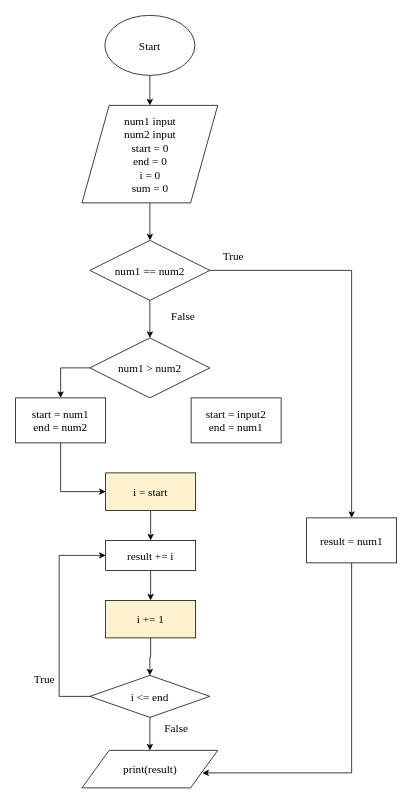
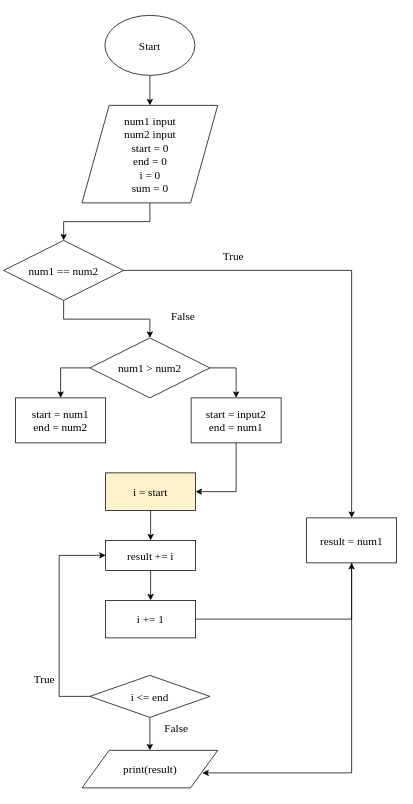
  <mxCell id="0" />
  <mxCell id="1" parent="0" />
  <mxCell id="2" style="edgeStyle=orthogonalEdgeStyle;rounded=0;orthogonalLoop=1;jettySize=auto;html=1;fontFamily=Tahoma;fontSize=15;" edge="1" parent="1" source="3" target="5"><mxGeometry relative="1" as="geometry" /></mxCell>
  <mxCell id="3" value="Start" style="ellipse;whiteSpace=wrap;html=1;fontFamily=Tahoma;fontSize=15;" vertex="1" parent="1"><mxGeometry x="139" y="20" width="120" height="80" as="geometry" /></mxCell>
  <mxCell id="4" style="edgeStyle=orthogonalEdgeStyle;rounded=0;orthogonalLoop=1;jettySize=auto;html=1;fontFamily=Tahoma;fontSize=15;" edge="1" parent="1" source="5" target="20"><mxGeometry relative="1" as="geometry" /></mxCell>
  <mxCell id="5" value="num1 input&lt;br&gt;num2 input&lt;br&gt;start = 0&lt;br&gt;end = 0&lt;br&gt;i = 0&lt;br&gt;sum = 0" style="shape=parallelogram;perimeter=parallelogramPerimeter;whiteSpace=wrap;html=1;fontFamily=Tahoma;fontSize=15;" vertex="1" parent="1"><mxGeometry x="108.5" y="140" width="181" height="130" as="geometry" /></mxCell>
+ <mxCell id="6" value="" style="edgeStyle=orthogonalEdgeStyle;rounded=0;orthogonalLoop=1;jettySize=auto;html=1;fontFamily=Tahoma;fontSize=15;exitX=1;exitY=0.5;exitDx=0;exitDy=0;" edge="1" parent="1" source="8" target="12"><mxGeometry relative="1" as="geometry"><mxPoint x="359" y="490" as="targetPoint" /></mxGeometry></mxCell>
  <mxCell id="7" style="edgeStyle=orthogonalEdgeStyle;rounded=0;orthogonalLoop=1;jettySize=auto;html=1;fontFamily=Tahoma;fontSize=15;exitX=0;exitY=0.5;exitDx=0;exitDy=0;" edge="1" parent="1" source="8" target="10"><mxGeometry relative="1" as="geometry" /></mxCell>
  <mxCell id="8" value="num1 &amp;gt; num2" style="rhombus;whiteSpace=wrap;html=1;fontFamily=Tahoma;fontSize=15;" vertex="1" parent="1"><mxGeometry x="119" y="450" width="160" height="80" as="geometry" /></mxCell>
- <mxCell id="9" style="edgeStyle=orthogonalEdgeStyle;rounded=0;orthogonalLoop=1;jettySize=auto;html=1;entryX=0;entryY=0.5;entryDx=0;entryDy=0;fontFamily=Tahoma;fontSize=15;" edge="1" parent="1" source="10" target="14"><mxGeometry relative="1" as="geometry" /></mxCell>
  <mxCell id="10" value="start = num1&lt;br&gt;end = num2" style="rounded=0;whiteSpace=wrap;html=1;fontFamily=Tahoma;fontSize=15;" vertex="1" parent="1"><mxGeometry x="20" y="530" width="120" height="60" as="geometry" /></mxCell>
+ <mxCell id="11" style="edgeStyle=orthogonalEdgeStyle;rounded=0;orthogonalLoop=1;jettySize=auto;html=1;entryX=1;entryY=0.5;entryDx=0;entryDy=0;fontFamily=Tahoma;fontSize=15;" edge="1" parent="1" source="12" target="14"><mxGeometry relative="1" as="geometry"><Array as="points"><mxPoint x="314" y="655" /></Array></mxGeometry></mxCell>
  <mxCell id="12" value="start = input2&lt;br&gt;end = num1" style="rounded=0;whiteSpace=wrap;html=1;fontFamily=Tahoma;fontSize=15;" vertex="1" parent="1"><mxGeometry x="254" y="530" width="120" height="60" as="geometry" /></mxCell>
  <mxCell id="13" style="edgeStyle=orthogonalEdgeStyle;rounded=0;orthogonalLoop=1;jettySize=auto;html=1;fontFamily=Tahoma;fontSize=15;" edge="1" parent="1" source="14" target="26"><mxGeometry relative="1" as="geometry" /></mxCell>
  <mxCell id="14" value="i = start" style="rounded=0;whiteSpace=wrap;html=1;fontFamily=Tahoma;fontSize=15;fillColor=#fff2cc;" vertex="1" parent="1"><mxGeometry x="140" y="630" width="120" height="50" as="geometry" /></mxCell>
  <mxCell id="15" style="edgeStyle=orthogonalEdgeStyle;rounded=0;orthogonalLoop=1;jettySize=auto;html=1;fontFamily=Tahoma;fontSize=15;" edge="1" parent="1" source="17" target="21"><mxGeometry relative="1" as="geometry"><mxPoint x="200" y="950" as="targetPoint" /></mxGeometry></mxCell>
  <mxCell id="16" style="edgeStyle=orthogonalEdgeStyle;rounded=0;orthogonalLoop=1;jettySize=auto;html=1;entryX=0;entryY=0.5;entryDx=0;entryDy=0;fontFamily=Tahoma;fontSize=15;exitX=0;exitY=0.5;exitDx=0;exitDy=0;" edge="1" parent="1" source="17" target="26"><mxGeometry relative="1" as="geometry"><Array as="points"><mxPoint x="78" y="928" /><mxPoint x="78" y="740" /></Array></mxGeometry></mxCell>
  <mxCell id="17" value="i &amp;lt;= end" style="rhombus;whiteSpace=wrap;html=1;fontFamily=Tahoma;fontSize=15;" vertex="1" parent="1"><mxGeometry x="119" y="900" width="160" height="56" as="geometry" /></mxCell>
  <mxCell id="18" style="edgeStyle=orthogonalEdgeStyle;rounded=0;orthogonalLoop=1;jettySize=auto;html=1;fontFamily=Tahoma;fontSize=15;" edge="1" parent="1" source="20" target="24"><mxGeometry relative="1" as="geometry" /></mxCell>
  <mxCell id="19" style="edgeStyle=orthogonalEdgeStyle;rounded=0;orthogonalLoop=1;jettySize=auto;html=1;entryX=0.5;entryY=0;entryDx=0;entryDy=0;fontFamily=Tahoma;fontSize=15;" edge="1" parent="1" source="20" target="8"><mxGeometry relative="1" as="geometry" /></mxCell>
- <mxCell id="20" value="num1 == num2" style="rhombus;whiteSpace=wrap;html=1;fontFamily=Tahoma;fontSize=15;" vertex="1" parent="1"><mxGeometry x="119" y="320" width="160" height="80" as="geometry" /></mxCell>
+ <mxCell id="20" value="num1 == num2" style="rhombus;whiteSpace=wrap;html=1;fontFamily=Tahoma;fontSize=15;" vertex="1" parent="1"><mxGeometry x="4" y="320" width="160" height="80" as="geometry" /></mxCell>
  <mxCell id="21" value="print(result)" style="shape=parallelogram;perimeter=parallelogramPerimeter;whiteSpace=wrap;html=1;fontFamily=Tahoma;fontSize=15;" vertex="1" parent="1"><mxGeometry x="108.5" y="1000" width="181" height="50" as="geometry" /></mxCell>
  <mxCell id="22" value="True" style="text;html=1;align=center;verticalAlign=middle;resizable=0;points=[];autosize=1;fontSize=15;fontFamily=Tahoma;" vertex="1" parent="1"><mxGeometry x="289.5" y="330" width="40" height="20" as="geometry" /></mxCell>
  <mxCell id="23" style="edgeStyle=orthogonalEdgeStyle;rounded=0;orthogonalLoop=1;jettySize=auto;html=1;fontFamily=Tahoma;fontSize=15;" edge="1" parent="1"><mxGeometry relative="1" as="geometry"><mxPoint x="468" y="740" as="sourcePoint" /><mxPoint x="269" y="1030" as="targetPoint" /><Array as="points"><mxPoint x="468" y="1030" /></Array></mxGeometry></mxCell>
  <mxCell id="24" value="result = num1" style="rounded=0;whiteSpace=wrap;html=1;fontFamily=Tahoma;fontSize=15;" vertex="1" parent="1"><mxGeometry x="408" y="690" width="120" height="60" as="geometry" /></mxCell>
  <mxCell id="25" style="edgeStyle=orthogonalEdgeStyle;rounded=0;orthogonalLoop=1;jettySize=auto;html=1;fontFamily=Tahoma;fontSize=15;" edge="1" parent="1" source="26" target="28"><mxGeometry relative="1" as="geometry" /></mxCell>
  <mxCell id="26" value="result += i" style="rounded=0;whiteSpace=wrap;html=1;fontFamily=Tahoma;fontSize=15;" vertex="1" parent="1"><mxGeometry x="140" y="720" width="120" height="40" as="geometry" /></mxCell>
- <mxCell id="27" style="edgeStyle=orthogonalEdgeStyle;rounded=0;orthogonalLoop=1;jettySize=auto;html=1;entryX=0.5;entryY=0;entryDx=0;entryDy=0;fontFamily=Tahoma;fontSize=15;" edge="1" parent="1" source="28" target="17"><mxGeometry relative="1" as="geometry" /></mxCell>
- <mxCell id="28" value="i += 1" style="rounded=0;whiteSpace=wrap;html=1;fontFamily=Tahoma;fontSize=15;fillColor=#fff2cc;" vertex="1" parent="1"><mxGeometry x="140" y="800" width="120" height="50" as="geometry" /></mxCell>
+ <mxCell id="27" style="edgeStyle=orthogonalEdgeStyle;rounded=0;orthogonalLoop=1;jettySize=auto;html=1;fontFamily=Tahoma;fontSize=15;" edge="1" parent="1" source="28" target="24"><mxGeometry relative="1" as="geometry" /></mxCell>
+ <mxCell id="28" value="i += 1" style="rounded=0;whiteSpace=wrap;html=1;fontFamily=Tahoma;fontSize=15;" vertex="1" parent="1"><mxGeometry x="140" y="800" width="120" height="50" as="geometry" /></mxCell>
  <mxCell id="29" value="True" style="text;html=1;align=center;verticalAlign=middle;resizable=0;points=[];autosize=1;fontSize=15;fontFamily=Tahoma;" vertex="1" parent="1"><mxGeometry x="38" y="894" width="40" height="20" as="geometry" /></mxCell>
  <mxCell id="30" value="False" style="text;html=1;align=center;verticalAlign=middle;resizable=0;points=[];autosize=1;fontSize=15;fontFamily=Tahoma;" vertex="1" parent="1"><mxGeometry x="209" y="960" width="50" height="20" as="geometry" /></mxCell>
  <mxCell id="31" value="False" style="text;html=1;align=center;verticalAlign=middle;resizable=0;points=[];autosize=1;fontSize=15;fontFamily=Tahoma;" vertex="1" parent="1"><mxGeometry x="218" y="410" width="50" height="20" as="geometry" /></mxCell>
